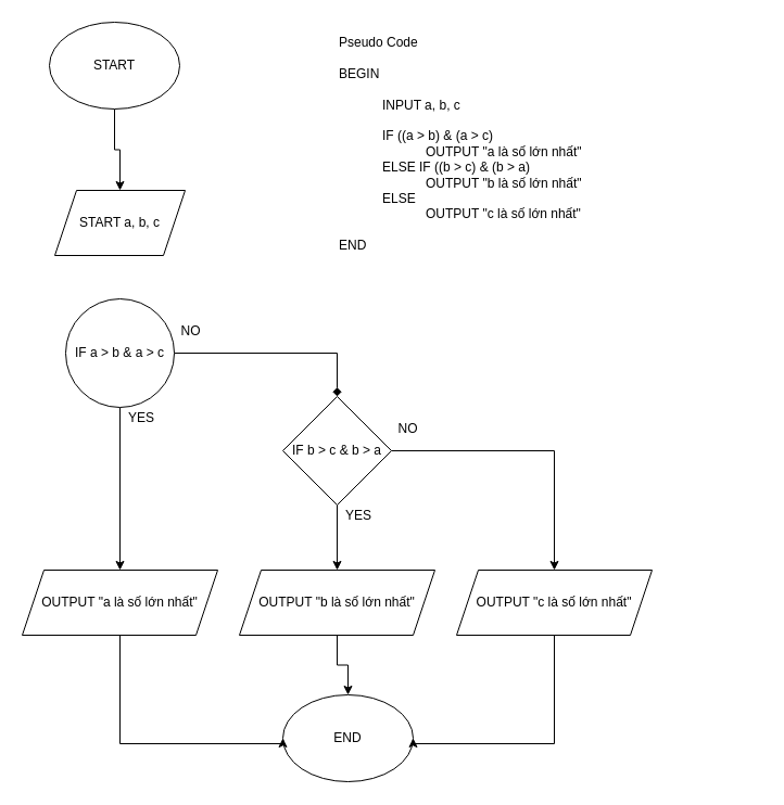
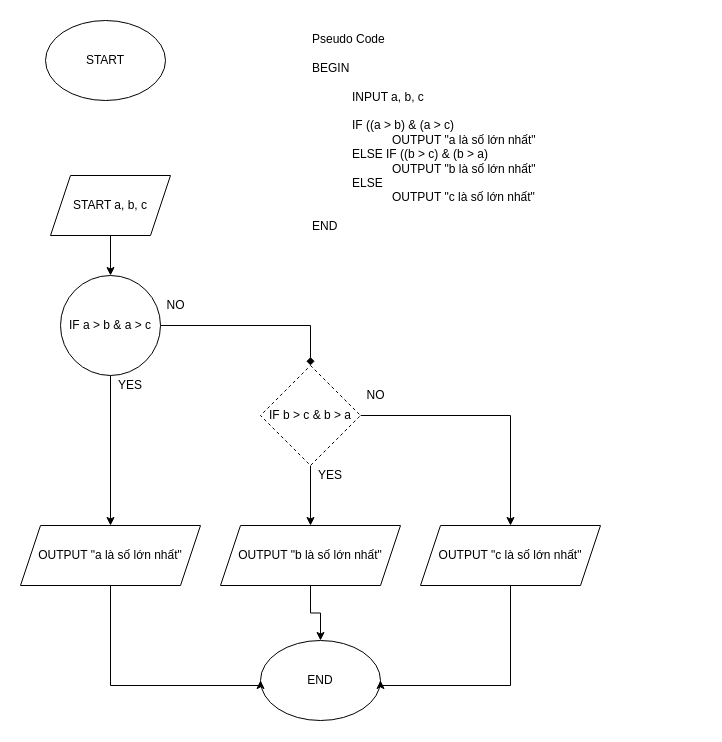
  <mxCell id="0" />
  <mxCell id="1" parent="0" />
- <mxCell id="2" value="" style="edgeStyle=orthogonalEdgeStyle;rounded=0;orthogonalLoop=1;jettySize=auto;html=1;" edge="1" parent="1" source="3" target="6"><mxGeometry relative="1" as="geometry" /></mxCell>
  <mxCell id="3" value="START" style="ellipse;whiteSpace=wrap;html=1;" vertex="1" parent="1"><mxGeometry x="45" y="20" width="120" height="80" as="geometry" /></mxCell>
  <mxCell id="4" value="END" style="ellipse;whiteSpace=wrap;html=1;" vertex="1" parent="1"><mxGeometry x="260" y="640" width="120" height="80" as="geometry" /></mxCell>
+ <mxCell id="5" value="" style="edgeStyle=orthogonalEdgeStyle;rounded=0;orthogonalLoop=1;jettySize=auto;html=1;" edge="1" parent="1" source="6" target="9"><mxGeometry relative="1" as="geometry" /></mxCell>
  <mxCell id="6" value="START a, b, c" style="shape=parallelogram;perimeter=parallelogramPerimeter;whiteSpace=wrap;html=1;fixedSize=1;" vertex="1" parent="1"><mxGeometry x="50" y="175" width="120" height="60" as="geometry" /></mxCell>
  <mxCell id="7" value="" style="edgeStyle=orthogonalEdgeStyle;rounded=0;orthogonalLoop=1;jettySize=auto;html=1;" edge="1" parent="1" source="9" target="12"><mxGeometry relative="1" as="geometry" /></mxCell>
  <mxCell id="8" style="edgeStyle=orthogonalEdgeStyle;rounded=0;orthogonalLoop=1;jettySize=auto;html=1;entryX=0.5;entryY=0;entryDx=0;entryDy=0;endArrow=diamond;" edge="1" parent="1" source="9" target="15"><mxGeometry relative="1" as="geometry" /></mxCell>
  <mxCell id="9" value="IF a &amp;gt; b &amp;amp; a &amp;gt; c" style="ellipse;whiteSpace=wrap;html=1;" vertex="1" parent="1"><mxGeometry x="60" y="275" width="100" height="100" as="geometry" /></mxCell>
  <mxCell id="10" value="YES" style="text;html=1;strokeColor=none;fillColor=none;align=center;verticalAlign=middle;whiteSpace=wrap;rounded=0;" vertex="1" parent="1"><mxGeometry x="110" y="375" width="40" height="20" as="geometry" /></mxCell>
  <mxCell id="11" style="edgeStyle=orthogonalEdgeStyle;rounded=0;orthogonalLoop=1;jettySize=auto;html=1;entryX=0;entryY=0.5;entryDx=0;entryDy=0;" edge="1" parent="1" source="12" target="4"><mxGeometry relative="1" as="geometry"><Array as="points"><mxPoint x="110" y="685" /></Array></mxGeometry></mxCell>
  <mxCell id="12" value="OUTPUT &quot;a là số lớn nhất&quot;" style="shape=parallelogram;perimeter=parallelogramPerimeter;whiteSpace=wrap;html=1;fixedSize=1;" vertex="1" parent="1"><mxGeometry x="20" y="525" width="180" height="60" as="geometry" /></mxCell>
  <mxCell id="13" value="" style="edgeStyle=orthogonalEdgeStyle;rounded=0;orthogonalLoop=1;jettySize=auto;html=1;" edge="1" parent="1" source="15" target="17"><mxGeometry relative="1" as="geometry" /></mxCell>
  <mxCell id="14" style="edgeStyle=orthogonalEdgeStyle;rounded=0;orthogonalLoop=1;jettySize=auto;html=1;entryX=0.5;entryY=0;entryDx=0;entryDy=0;" edge="1" parent="1" source="15" target="20"><mxGeometry relative="1" as="geometry" /></mxCell>
- <mxCell id="15" value="IF b &amp;gt; c &amp;amp; b &amp;gt; a" style="rhombus;whiteSpace=wrap;html=1;" vertex="1" parent="1"><mxGeometry x="260" y="365" width="100" height="100" as="geometry" /></mxCell>
+ <mxCell id="15" value="IF b &amp;gt; c &amp;amp; b &amp;gt; a" style="rhombus;whiteSpace=wrap;html=1;dashed=1;" vertex="1" parent="1"><mxGeometry x="260" y="365" width="100" height="100" as="geometry" /></mxCell>
  <mxCell id="16" style="edgeStyle=orthogonalEdgeStyle;rounded=0;orthogonalLoop=1;jettySize=auto;html=1;entryX=0.5;entryY=0;entryDx=0;entryDy=0;" edge="1" parent="1" source="17" target="4"><mxGeometry relative="1" as="geometry" /></mxCell>
  <mxCell id="17" value="OUTPUT &quot;b là số lớn nhất&quot;" style="shape=parallelogram;perimeter=parallelogramPerimeter;whiteSpace=wrap;html=1;fixedSize=1;" vertex="1" parent="1"><mxGeometry x="220" y="525" width="180" height="60" as="geometry" /></mxCell>
  <mxCell id="18" value="NO" style="text;html=1;align=center;verticalAlign=middle;resizable=0;points=[];autosize=1;" vertex="1" parent="1"><mxGeometry x="160" y="295" width="30" height="20" as="geometry" /></mxCell>
  <mxCell id="19" style="edgeStyle=orthogonalEdgeStyle;rounded=0;orthogonalLoop=1;jettySize=auto;html=1;entryX=1;entryY=0.5;entryDx=0;entryDy=0;" edge="1" parent="1" source="20" target="4"><mxGeometry relative="1" as="geometry"><Array as="points"><mxPoint x="510" y="685" /></Array></mxGeometry></mxCell>
  <mxCell id="20" value="OUTPUT &quot;c là số lớn nhất&quot;" style="shape=parallelogram;perimeter=parallelogramPerimeter;whiteSpace=wrap;html=1;fixedSize=1;" vertex="1" parent="1"><mxGeometry x="420" y="525" width="180" height="60" as="geometry" /></mxCell>
  <mxCell id="21" value="YES" style="text;html=1;strokeColor=none;fillColor=none;align=center;verticalAlign=middle;whiteSpace=wrap;rounded=0;" vertex="1" parent="1"><mxGeometry x="310" y="465" width="40" height="20" as="geometry" /></mxCell>
  <mxCell id="22" value="NO" style="text;html=1;align=center;verticalAlign=middle;resizable=0;points=[];autosize=1;rotation=0;" vertex="1" parent="1"><mxGeometry x="360" y="385" width="30" height="20" as="geometry" /></mxCell>
  <mxCell id="23" value="Pseudo Code&lt;br&gt;&lt;br&gt;BEGIN&lt;br&gt;&lt;br&gt;&lt;blockquote style=&quot;margin: 0 0 0 40px ; border: none ; padding: 0px&quot;&gt;INPUT a, b, c&lt;/blockquote&gt;&lt;blockquote style=&quot;margin: 0 0 0 40px ; border: none ; padding: 0px&quot;&gt;&lt;br&gt;IF ((a &amp;gt; b) &amp;amp; (a &amp;gt; c)&lt;br&gt;&lt;/blockquote&gt;&lt;blockquote style=&quot;margin: 0 0 0 40px ; border: none ; padding: 0px&quot;&gt;&lt;blockquote style=&quot;margin: 0 0 0 40px ; border: none ; padding: 0px&quot;&gt;OUTPUT &quot;a là số lớn nhất&quot;&lt;/blockquote&gt;&lt;/blockquote&gt;&lt;blockquote style=&quot;margin: 0 0 0 40px ; border: none ; padding: 0px&quot;&gt;ELSE IF ((b &amp;gt; c) &amp;amp; (b &amp;gt; a)&lt;br&gt;&lt;/blockquote&gt;&lt;blockquote style=&quot;margin: 0 0 0 40px ; border: none ; padding: 0px&quot;&gt;&lt;blockquote style=&quot;margin: 0 0 0 40px ; border: none ; padding: 0px&quot;&gt;OUTPUT &quot;b là số lớn nhất&quot;&lt;/blockquote&gt;&lt;/blockquote&gt;&lt;blockquote style=&quot;margin: 0 0 0 40px ; border: none ; padding: 0px&quot;&gt;ELSE&lt;/blockquote&gt;&lt;blockquote style=&quot;margin: 0 0 0 40px ; border: none ; padding: 0px&quot;&gt;&lt;blockquote style=&quot;margin: 0 0 0 40px ; border: none ; padding: 0px&quot;&gt;OUTPUT &quot;c là số lớn nhất&quot;&amp;nbsp;&lt;/blockquote&gt;&lt;blockquote style=&quot;margin: 0 0 0 40px ; border: none ; padding: 0px&quot;&gt;&lt;br&gt;&lt;/blockquote&gt;&lt;/blockquote&gt;END" style="text;html=1;strokeColor=none;fillColor=none;align=left;verticalAlign=top;whiteSpace=wrap;rounded=0;" vertex="1" parent="1"><mxGeometry x="310" y="25" width="390" height="300" as="geometry" /></mxCell>
